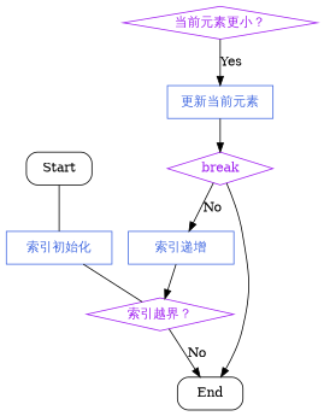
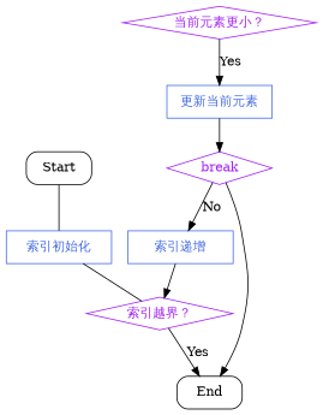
  digraph {
    node [shape=rect color=royalblue fontcolor=royalblue]
    Start [height=0.5 shape=box style=rounded width=1 color="" fontcolor=""]
    n2 [height=0.5 label="索引初始化" width=1.618]
    n3 [color=purple fontcolor=purple height=0.5 label="索引越界？" shape=diamond width=1.618]
    End [height=0.5 shape=box style=rounded width=1 color="" fontcolor=""]
    n5 [color=purple fontcolor=purple height=0.5 label="当前元素更小？" shape=diamond width=1.618]
    n6 [height=0.5 label="更新当前元素" width=1.618]
    n7 [height=0.5 label="索引递增" width=1.618]
    n8 [color=purple fontcolor=purple height=0.5 label=break shape=diamond width=1.618]
    Start -> n2 [arrowhead=none]
    n2 -> n3 [arrowhead=none]
-   n3 -> End [label=No]
+   n3 -> End [label=Yes]
    n5 -> n6 [label=Yes]
    n6 -> n8
    n7 -> n3
    n8 -> End
    n8 -> n7 [label=No]
  }
